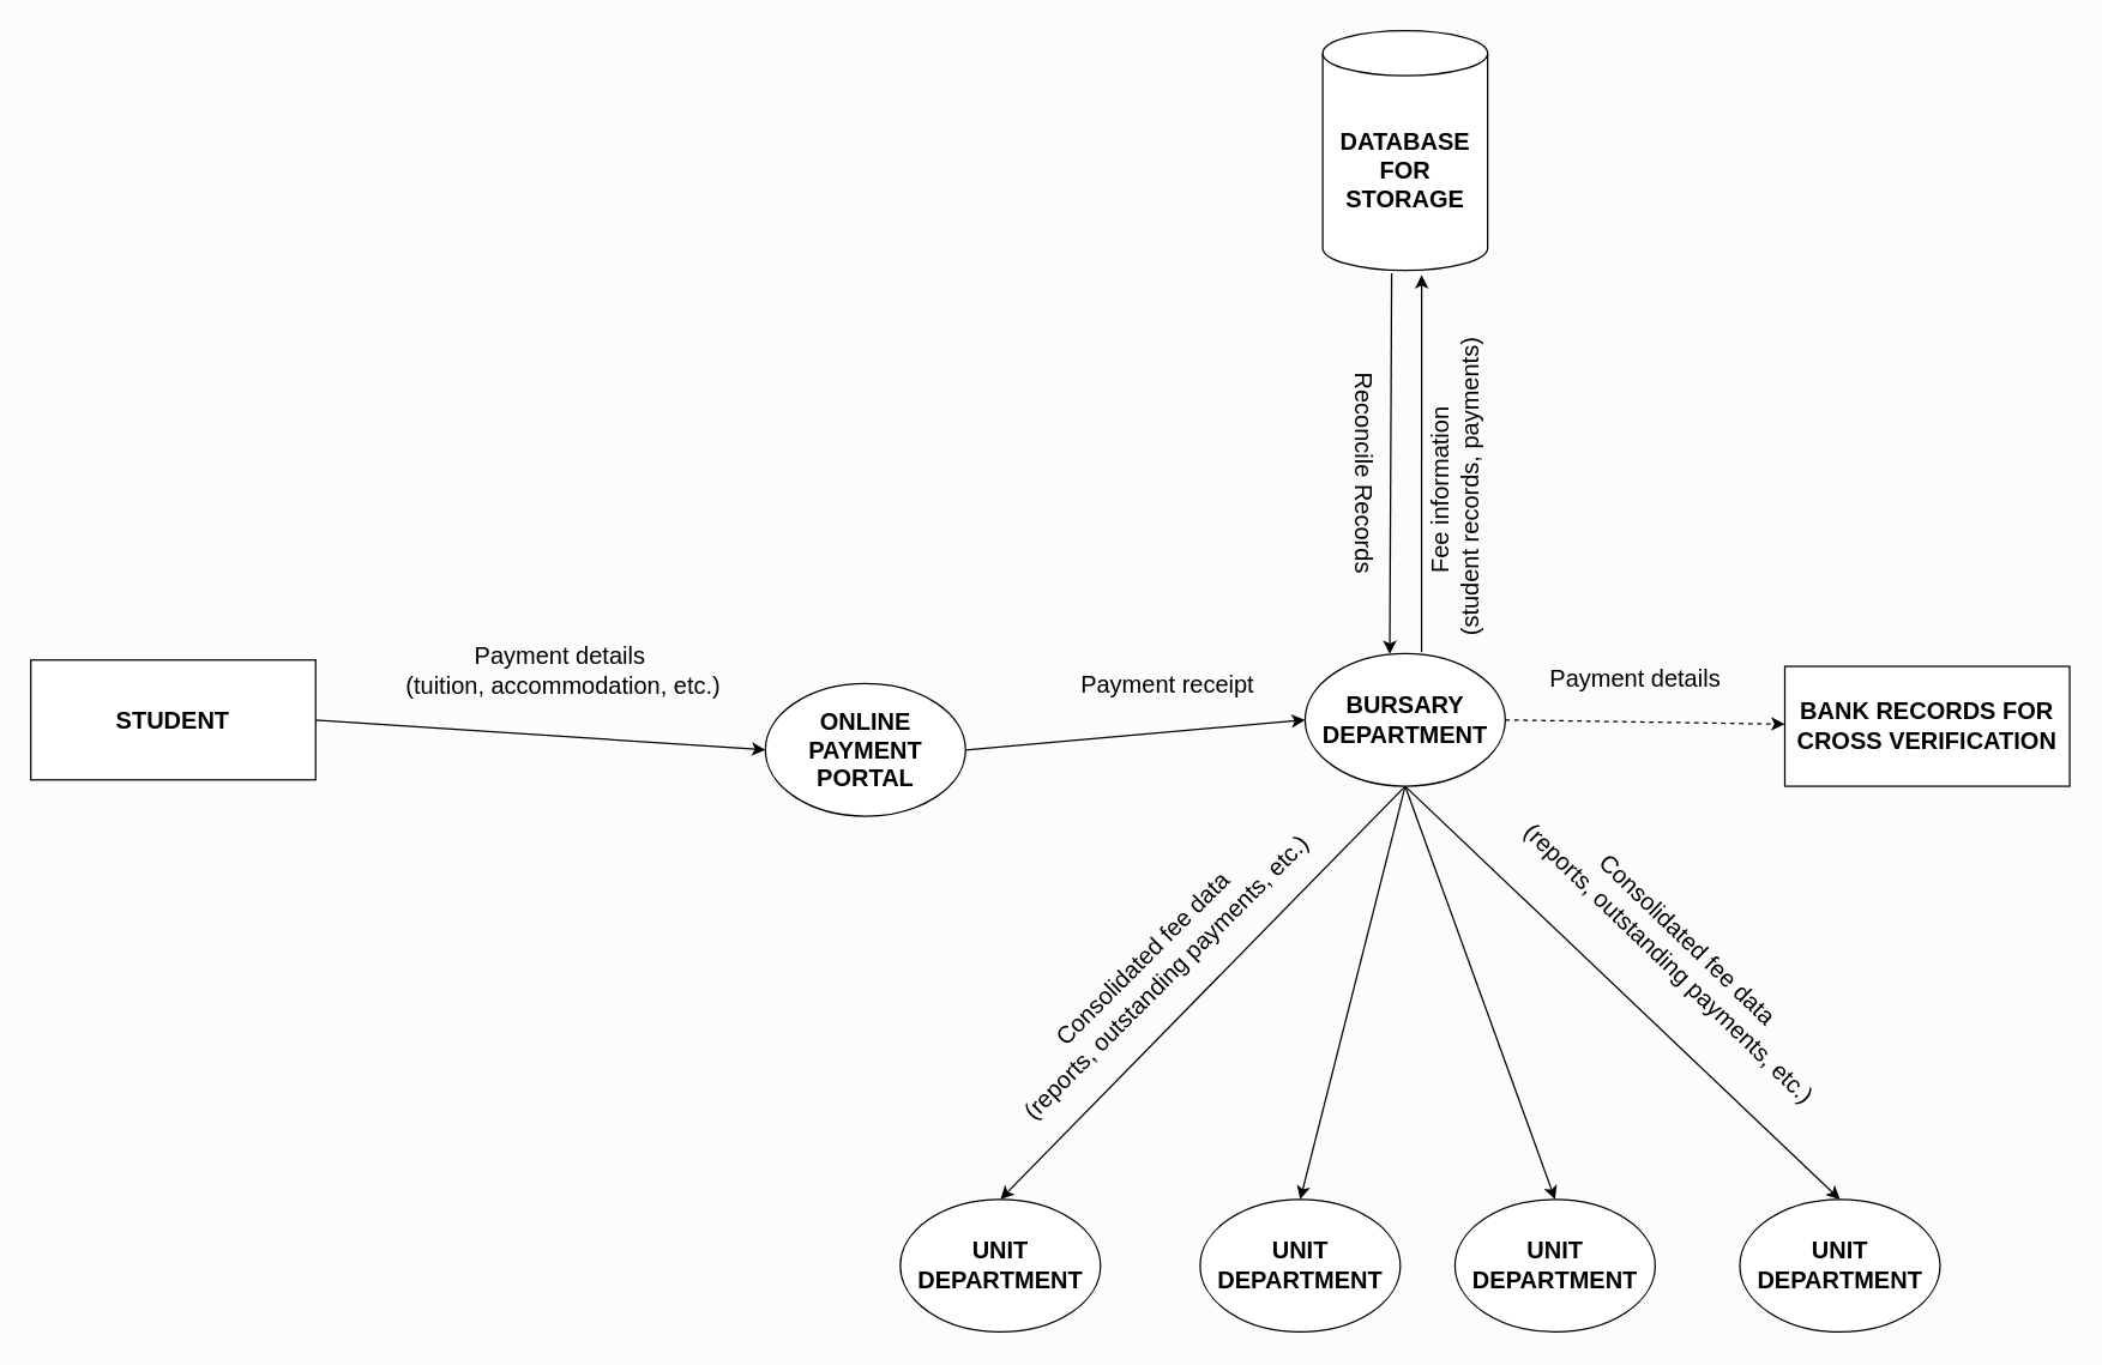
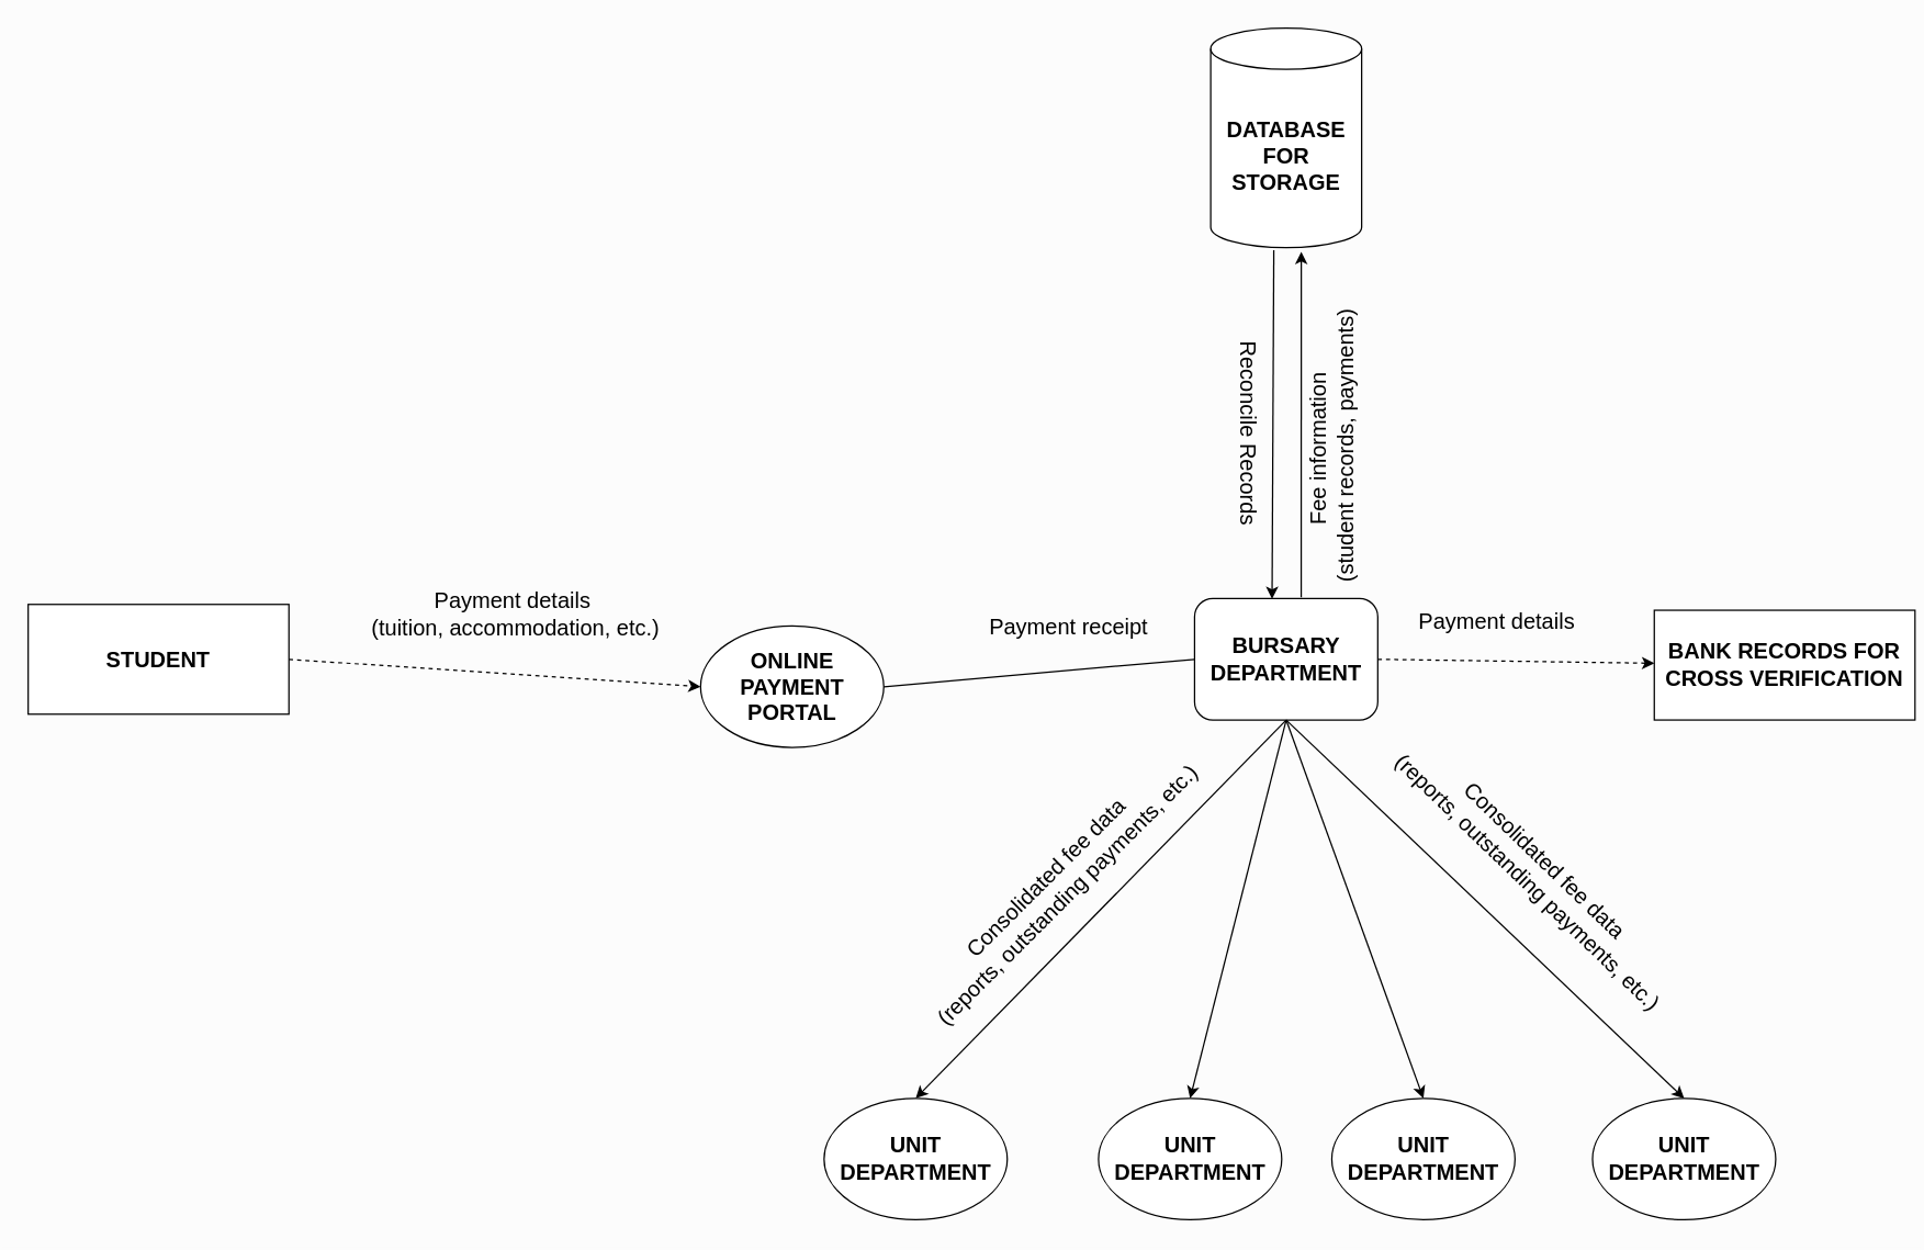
  <mxCell id="0" />
  <mxCell id="1" parent="0" />
  <mxCell id="2" value="&lt;b&gt;&lt;font style=&quot;font-size: 16px;&quot;&gt;STUDENT&lt;/font&gt;&lt;/b&gt;" style="rounded=0;whiteSpace=wrap;html=1;" parent="1" vertex="1"><mxGeometry x="20" y="440" width="190" height="80" as="geometry" /></mxCell>
- <mxCell id="3" value="" style="endArrow=classic;html=1;rounded=0;entryX=0;entryY=0.5;entryDx=0;entryDy=0;exitX=1;exitY=0.5;exitDx=0;exitDy=0;" parent="1" edge="1" target="5" source="2"><mxGeometry width="50" height="50" relative="1" as="geometry"><mxPoint x="230" y="480" as="sourcePoint" /><mxPoint x="530" y="480" as="targetPoint" /></mxGeometry></mxCell>
+ <mxCell id="3" value="" style="endArrow=classic;html=1;rounded=0;entryX=0;entryY=0.5;entryDx=0;entryDy=0;exitX=1;exitY=0.5;exitDx=0;exitDy=0;dashed=1;" parent="1" edge="1" target="5" source="2"><mxGeometry width="50" height="50" relative="1" as="geometry"><mxPoint x="230" y="480" as="sourcePoint" /><mxPoint x="530" y="480" as="targetPoint" /></mxGeometry></mxCell>
  <mxCell id="4" value="Payment details&amp;nbsp;&lt;div&gt;(tuition, accommodation, etc.)&lt;/div&gt;" style="text;html=1;align=center;verticalAlign=middle;resizable=0;points=[];autosize=1;strokeColor=none;fillColor=none;rotation=0;fontSize=16;" parent="1" vertex="1"><mxGeometry x="260" y="422" width="230" height="50" as="geometry" /></mxCell>
  <mxCell id="5" value="&lt;span style=&quot;font-size: 16px; font-weight: 700;&quot;&gt;ONLINE PAYMENT PORTAL&lt;/span&gt;" style="ellipse;whiteSpace=wrap;html=1;" parent="1" vertex="1"><mxGeometry x="510" y="455.75" width="133.5" height="88.5" as="geometry" /></mxCell>
- <mxCell id="6" value="" style="endArrow=classic;html=1;rounded=0;exitX=1;exitY=0.5;exitDx=0;exitDy=0;entryX=0;entryY=0.5;entryDx=0;entryDy=0;" parent="1" edge="1" target="7" source="5"><mxGeometry width="50" height="50" relative="1" as="geometry"><mxPoint x="690" y="479.5" as="sourcePoint" /><mxPoint x="860" y="480" as="targetPoint" /></mxGeometry></mxCell>
- <mxCell id="7" value="&lt;span style=&quot;font-size: 16px; font-weight: 700;&quot;&gt;BURSARY DEPARTMENT&lt;/span&gt;" style="ellipse;whiteSpace=wrap;html=1;" parent="1" vertex="1"><mxGeometry x="870" y="435.75" width="133.5" height="88.5" as="geometry" /></mxCell>
+ <mxCell id="6" value="" style="endArrow=none;html=1;rounded=0;exitX=1;exitY=0.5;exitDx=0;exitDy=0;entryX=0;entryY=0.5;entryDx=0;entryDy=0;" parent="1" edge="1" target="7" source="5"><mxGeometry width="50" height="50" relative="1" as="geometry"><mxPoint x="690" y="479.5" as="sourcePoint" /><mxPoint x="860" y="480" as="targetPoint" /></mxGeometry></mxCell>
+ <mxCell id="7" value="&lt;span style=&quot;font-size: 16px; font-weight: 700;&quot;&gt;BURSARY DEPARTMENT&lt;/span&gt;" style="whiteSpace=wrap;html=1;rounded=1;" parent="1" vertex="1"><mxGeometry x="870" y="435.75" width="133.5" height="88.5" as="geometry" /></mxCell>
  <mxCell id="8" value="Payment receipt" style="text;html=1;align=center;verticalAlign=middle;resizable=0;points=[];autosize=1;strokeColor=none;fillColor=none;rotation=0;fontSize=16;" parent="1" vertex="1"><mxGeometry x="708" y="441" width="140" height="30" as="geometry" /></mxCell>
- <mxCell id="9" value="&lt;b&gt;&lt;font style=&quot;font-size: 16px;&quot;&gt;BANK RECORDS FOR CROSS VERIFICATION&lt;/font&gt;&lt;/b&gt;" style="rounded=0;whiteSpace=wrap;html=1;" parent="1" vertex="1"><mxGeometry x="1190" y="444.25" width="190" height="80" as="geometry" /></mxCell>
+ <mxCell id="9" value="&lt;b&gt;&lt;font style=&quot;font-size: 16px;&quot;&gt;BANK RECORDS FOR CROSS VERIFICATION&lt;/font&gt;&lt;/b&gt;" style="rounded=0;whiteSpace=wrap;html=1;" parent="1" vertex="1"><mxGeometry x="1205" y="444.25" width="190" height="80" as="geometry" /></mxCell>
  <mxCell id="10" value="" style="endArrow=classic;html=1;rounded=0;exitX=1;exitY=0.5;exitDx=0;exitDy=0;dashed=1;" parent="1" edge="1" target="9" source="7"><mxGeometry width="50" height="50" relative="1" as="geometry"><mxPoint x="1010" y="479.5" as="sourcePoint" /><mxPoint x="1180" y="480" as="targetPoint" /></mxGeometry></mxCell>
  <mxCell id="11" value="Payment details" style="text;html=1;align=center;verticalAlign=middle;resizable=0;points=[];autosize=1;strokeColor=none;fillColor=none;rotation=0;fontSize=16;" parent="1" vertex="1"><mxGeometry x="1020" y="436.75" width="140" height="30" as="geometry" /></mxCell>
  <mxCell id="12" value="" style="endArrow=classic;html=1;rounded=0;exitX=0.582;exitY=-0.01;exitDx=0;exitDy=0;exitPerimeter=0;entryX=0.6;entryY=1.019;entryDx=0;entryDy=0;entryPerimeter=0;" parent="1" edge="1" target="13" source="7"><mxGeometry width="50" height="50" relative="1" as="geometry"><mxPoint x="980" y="400" as="sourcePoint" /><mxPoint x="970" y="280" as="targetPoint" /></mxGeometry></mxCell>
  <mxCell id="13" value="&lt;font style=&quot;font-size: 16px;&quot;&gt;&lt;b&gt;DATABASE&lt;/b&gt;&lt;/font&gt;&lt;div style=&quot;font-size: 16px;&quot;&gt;&lt;font style=&quot;font-size: 16px;&quot;&gt;&lt;b&gt;FOR&lt;/b&gt;&lt;/font&gt;&lt;/div&gt;&lt;div style=&quot;font-size: 16px;&quot;&gt;&lt;font style=&quot;font-size: 16px;&quot;&gt;&lt;b&gt;STORAGE&lt;/b&gt;&lt;/font&gt;&lt;/div&gt;" style="shape=cylinder3;whiteSpace=wrap;html=1;boundedLbl=1;backgroundOutline=1;size=15;" parent="1" vertex="1"><mxGeometry x="881.75" y="20" width="110" height="160" as="geometry" /></mxCell>
  <mxCell id="14" value="&lt;font style=&quot;font-size: 16px;&quot;&gt;Fee information&amp;nbsp;&lt;/font&gt;&lt;div style=&quot;font-size: 16px;&quot;&gt;&lt;font style=&quot;font-size: 16px;&quot;&gt;(student records, payments)&lt;/font&gt;&lt;/div&gt;" style="text;html=1;align=center;verticalAlign=middle;resizable=0;points=[];autosize=1;strokeColor=none;fillColor=none;rotation=-90;fontSize=16;" parent="1" vertex="1"><mxGeometry x="860" y="300" width="220" height="50" as="geometry" /></mxCell>
  <mxCell id="15" value="" style="endArrow=classic;html=1;rounded=0;exitX=0.418;exitY=1.012;exitDx=0;exitDy=0;exitPerimeter=0;entryX=0.423;entryY=0.003;entryDx=0;entryDy=0;entryPerimeter=0;" parent="1" edge="1" target="7" source="13"><mxGeometry width="50" height="50" relative="1" as="geometry"><mxPoint x="920" y="260" as="sourcePoint" /><mxPoint x="930" y="410" as="targetPoint" /></mxGeometry></mxCell>
  <mxCell id="16" value="Reconcile Records" style="text;html=1;align=center;verticalAlign=middle;resizable=0;points=[];autosize=1;strokeColor=none;fillColor=none;rotation=90;fontSize=16;" parent="1" vertex="1"><mxGeometry x="830" y="300" width="160" height="30" as="geometry" /></mxCell>
  <mxCell id="17" value="" style="endArrow=classic;html=1;rounded=0;entryX=0.5;entryY=0;entryDx=0;entryDy=0;exitX=0.5;exitY=1;exitDx=0;exitDy=0;" edge="1" parent="1" source="7" target="18"><mxGeometry width="50" height="50" relative="1" as="geometry"><mxPoint x="620" y="830" as="sourcePoint" /><mxPoint x="710" y="690" as="targetPoint" /></mxGeometry></mxCell>
  <mxCell id="18" value="&lt;span style=&quot;font-size: 16px; font-weight: 700;&quot;&gt;UNIT DEPARTMENT&lt;/span&gt;" style="ellipse;whiteSpace=wrap;html=1;" vertex="1" parent="1"><mxGeometry x="600" y="800" width="133.5" height="88.5" as="geometry" /></mxCell>
  <mxCell id="19" value="&lt;span style=&quot;font-size: 16px; font-weight: 700;&quot;&gt;UNIT DEPARTMENT&lt;/span&gt;" style="ellipse;whiteSpace=wrap;html=1;" vertex="1" parent="1"><mxGeometry x="800" y="800" width="133.5" height="88.5" as="geometry" /></mxCell>
  <mxCell id="20" value="" style="endArrow=classic;html=1;rounded=0;entryX=0.5;entryY=0;entryDx=0;entryDy=0;exitX=0.5;exitY=1;exitDx=0;exitDy=0;" edge="1" parent="1" source="7" target="19"><mxGeometry width="50" height="50" relative="1" as="geometry"><mxPoint x="908" y="526" as="sourcePoint" /><mxPoint x="707" y="710" as="targetPoint" /></mxGeometry></mxCell>
  <mxCell id="21" value="&lt;span style=&quot;font-size: 16px; font-weight: 700;&quot;&gt;UNIT DEPARTMENT&lt;/span&gt;" style="ellipse;whiteSpace=wrap;html=1;" vertex="1" parent="1"><mxGeometry x="970" y="800" width="133.5" height="88.5" as="geometry" /></mxCell>
  <mxCell id="22" value="" style="endArrow=classic;html=1;rounded=0;entryX=0.5;entryY=0;entryDx=0;entryDy=0;exitX=0.5;exitY=1;exitDx=0;exitDy=0;" edge="1" parent="1" source="7" target="21"><mxGeometry width="50" height="50" relative="1" as="geometry"><mxPoint x="918" y="536" as="sourcePoint" /><mxPoint x="867" y="710" as="targetPoint" /></mxGeometry></mxCell>
  <mxCell id="23" value="&lt;span style=&quot;font-size: 16px; font-weight: 700;&quot;&gt;UNIT DEPARTMENT&lt;/span&gt;" style="ellipse;whiteSpace=wrap;html=1;" vertex="1" parent="1"><mxGeometry x="1160" y="800" width="133.5" height="88.5" as="geometry" /></mxCell>
  <mxCell id="24" value="" style="endArrow=classic;html=1;rounded=0;entryX=0.5;entryY=0;entryDx=0;entryDy=0;exitX=0.5;exitY=1;exitDx=0;exitDy=0;" edge="1" parent="1" source="7" target="23"><mxGeometry width="50" height="50" relative="1" as="geometry"><mxPoint x="947" y="534" as="sourcePoint" /><mxPoint x="1023" y="710" as="targetPoint" /></mxGeometry></mxCell>
  <mxCell id="25" value="Consolidated fee data&amp;nbsp;&lt;div&gt;(reports, outstanding payments, etc.)&lt;/div&gt;" style="text;html=1;align=center;verticalAlign=middle;resizable=0;points=[];autosize=1;strokeColor=none;fillColor=none;rotation=-45;fontSize=16;" vertex="1" parent="1"><mxGeometry x="630" y="620" width="280" height="50" as="geometry" /></mxCell>
  <mxCell id="26" value="Consolidated fee data&amp;nbsp;&lt;div&gt;(reports, outstanding payments, etc.)&lt;/div&gt;" style="text;html=1;align=center;verticalAlign=middle;resizable=0;points=[];autosize=1;strokeColor=none;fillColor=none;rotation=44;fontSize=16;" vertex="1" parent="1"><mxGeometry x="980" y="610" width="280" height="50" as="geometry" /></mxCell>
